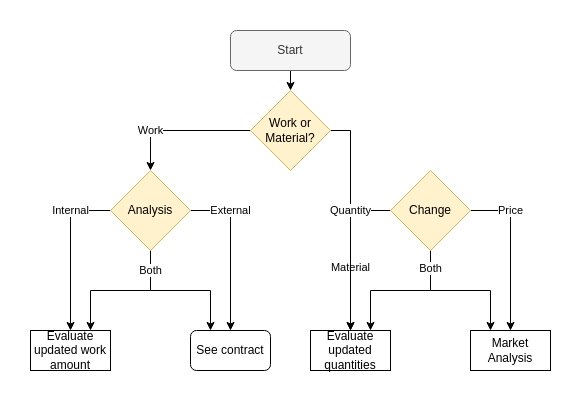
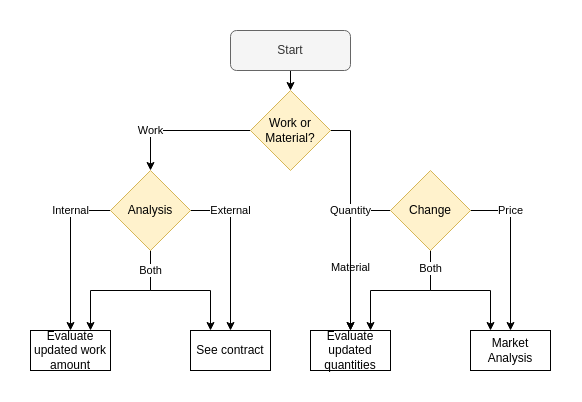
  <mxCell id="0" />
  <mxCell id="1" parent="0" />
  <mxCell id="2" value="" style="rounded=0;whiteSpace=wrap;html=1;strokeColor=none;" vertex="1" parent="1"><mxGeometry x="20" y="20" width="540" height="360" as="geometry" /></mxCell>
  <mxCell id="3" style="edgeStyle=orthogonalEdgeStyle;rounded=0;orthogonalLoop=1;jettySize=auto;html=1;exitX=0.5;exitY=1;exitDx=0;exitDy=0;entryX=0.5;entryY=0;entryDx=0;entryDy=0;" edge="1" parent="1" source="4" target="7"><mxGeometry relative="1" as="geometry" /></mxCell>
  <mxCell id="4" value="Start" style="rounded=1;whiteSpace=wrap;html=1;fillColor=#f5f5f5;fontColor=#333333;strokeColor=#666666;" vertex="1" parent="1"><mxGeometry x="230" y="30" width="120" height="40" as="geometry" /></mxCell>
  <mxCell id="5" value="Material" style="edgeStyle=orthogonalEdgeStyle;rounded=0;orthogonalLoop=1;jettySize=auto;html=1;exitX=1;exitY=0.5;exitDx=0;exitDy=0;" edge="1" parent="1" source="7" target="19"><mxGeometry x="0.429" relative="1" as="geometry"><mxPoint as="offset" /></mxGeometry></mxCell>
  <mxCell id="6" value="Work" style="edgeStyle=orthogonalEdgeStyle;rounded=0;orthogonalLoop=1;jettySize=auto;html=1;exitX=0;exitY=0.5;exitDx=0;exitDy=0;entryX=0.5;entryY=0;entryDx=0;entryDy=0;" edge="1" parent="1" source="7" target="17"><mxGeometry x="0.429" relative="1" as="geometry"><mxPoint as="offset" /></mxGeometry></mxCell>
  <mxCell id="7" value="Work or Material?" style="rhombus;whiteSpace=wrap;html=1;fillColor=#fff2cc;strokeColor=#d6b656;" vertex="1" parent="1"><mxGeometry x="250" y="90" width="80" height="80" as="geometry" /></mxCell>
  <mxCell id="8" value="Quantity" style="edgeStyle=orthogonalEdgeStyle;rounded=0;orthogonalLoop=1;jettySize=auto;html=1;exitX=0;exitY=0.5;exitDx=0;exitDy=0;entryX=0.5;entryY=0;entryDx=0;entryDy=0;" edge="1" parent="1" source="12" target="19"><mxGeometry x="-0.5" relative="1" as="geometry"><mxPoint as="offset" /></mxGeometry></mxCell>
  <mxCell id="9" value="Price" style="edgeStyle=orthogonalEdgeStyle;rounded=0;orthogonalLoop=1;jettySize=auto;html=1;exitX=1;exitY=0.5;exitDx=0;exitDy=0;entryX=0.5;entryY=0;entryDx=0;entryDy=0;" edge="1" parent="1" source="12" target="18"><mxGeometry x="-0.5" relative="1" as="geometry"><mxPoint as="offset" /></mxGeometry></mxCell>
  <mxCell id="10" style="edgeStyle=orthogonalEdgeStyle;rounded=0;orthogonalLoop=1;jettySize=auto;html=1;exitX=0.5;exitY=1;exitDx=0;exitDy=0;entryX=0.75;entryY=0;entryDx=0;entryDy=0;" edge="1" parent="1" source="12" target="19"><mxGeometry relative="1" as="geometry" /></mxCell>
  <mxCell id="11" value="Both" style="edgeStyle=orthogonalEdgeStyle;rounded=0;orthogonalLoop=1;jettySize=auto;html=1;exitX=0.5;exitY=1;exitDx=0;exitDy=0;entryX=0.25;entryY=0;entryDx=0;entryDy=0;" edge="1" parent="1" source="12" target="18"><mxGeometry x="-0.75" relative="1" as="geometry"><mxPoint as="offset" /></mxGeometry></mxCell>
  <mxCell id="12" value="Change" style="rhombus;whiteSpace=wrap;html=1;fillColor=#fff2cc;strokeColor=#d6b656;" vertex="1" parent="1"><mxGeometry x="390" y="170" width="80" height="80" as="geometry" /></mxCell>
  <mxCell id="13" value="External" style="edgeStyle=orthogonalEdgeStyle;rounded=0;orthogonalLoop=1;jettySize=auto;html=1;exitX=1;exitY=0.5;exitDx=0;exitDy=0;entryX=0.5;entryY=0;entryDx=0;entryDy=0;" edge="1" parent="1" source="17" target="20"><mxGeometry x="-0.5" relative="1" as="geometry"><mxPoint as="offset" /></mxGeometry></mxCell>
  <mxCell id="14" value="Internal" style="edgeStyle=orthogonalEdgeStyle;rounded=0;orthogonalLoop=1;jettySize=auto;html=1;exitX=0;exitY=0.5;exitDx=0;exitDy=0;entryX=0.5;entryY=0;entryDx=0;entryDy=0;" edge="1" parent="1" source="17" target="21"><mxGeometry x="-0.5" relative="1" as="geometry"><mxPoint as="offset" /></mxGeometry></mxCell>
  <mxCell id="15" style="edgeStyle=orthogonalEdgeStyle;rounded=0;orthogonalLoop=1;jettySize=auto;html=1;exitX=0.5;exitY=1;exitDx=0;exitDy=0;entryX=0.75;entryY=0;entryDx=0;entryDy=0;" edge="1" parent="1" source="17" target="21"><mxGeometry relative="1" as="geometry" /></mxCell>
  <mxCell id="16" value="Both" style="edgeStyle=orthogonalEdgeStyle;rounded=0;orthogonalLoop=1;jettySize=auto;html=1;exitX=0.5;exitY=1;exitDx=0;exitDy=0;entryX=0.25;entryY=0;entryDx=0;entryDy=0;" edge="1" parent="1" source="17" target="20"><mxGeometry x="-0.714" relative="1" as="geometry"><mxPoint as="offset" /></mxGeometry></mxCell>
  <mxCell id="17" value="Analysis" style="rhombus;whiteSpace=wrap;html=1;fillColor=#fff2cc;strokeColor=#d6b656;" vertex="1" parent="1"><mxGeometry x="110" y="170" width="80" height="80" as="geometry" /></mxCell>
  <mxCell id="18" value="Market Analysis" style="rounded=0;whiteSpace=wrap;html=1;" vertex="1" parent="1"><mxGeometry x="470" y="330" width="80" height="40" as="geometry" /></mxCell>
  <mxCell id="19" value="Evaluate updated quantities" style="rounded=0;whiteSpace=wrap;html=1;" vertex="1" parent="1"><mxGeometry x="310" y="330" width="80" height="40" as="geometry" /></mxCell>
- <mxCell id="20" value="See contract" style="whiteSpace=wrap;html=1;rounded=1;" vertex="1" parent="1"><mxGeometry x="190" y="330" width="80" height="40" as="geometry" /></mxCell>
+ <mxCell id="20" value="See contract" style="rounded=0;whiteSpace=wrap;html=1;" vertex="1" parent="1"><mxGeometry x="190" y="330" width="80" height="40" as="geometry" /></mxCell>
  <mxCell id="21" value="Evaluate updated work amount" style="rounded=0;whiteSpace=wrap;html=1;" vertex="1" parent="1"><mxGeometry x="30" y="330" width="80" height="40" as="geometry" /></mxCell>
